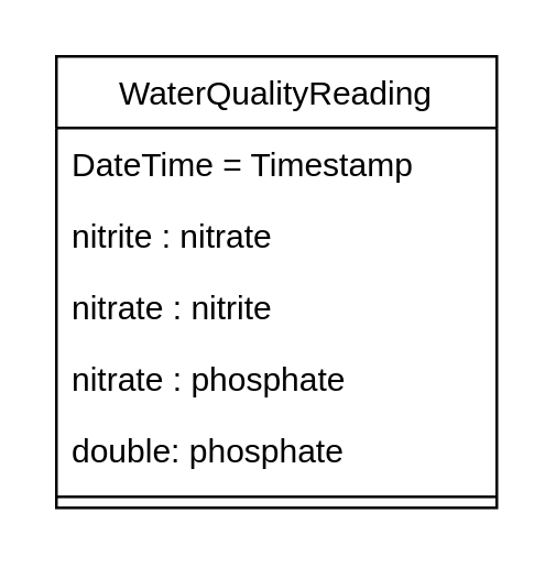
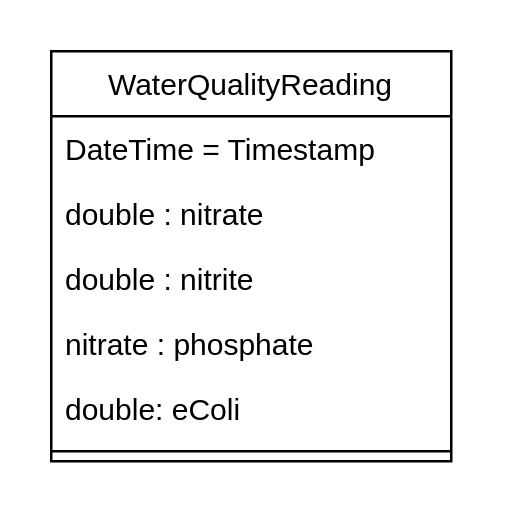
  <mxCell id="0" />
  <mxCell id="1" parent="0" />
  <mxCell id="2" value="WaterQualityReading" style="swimlane;fontStyle=0;align=center;verticalAlign=top;childLayout=stackLayout;horizontal=1;startSize=26;horizontalStack=0;resizeParent=1;resizeLast=0;collapsible=1;marginBottom=0;rounded=0;shadow=0;strokeWidth=1;" vertex="1" parent="1"><mxGeometry x="20" y="20" width="160" height="164" as="geometry"><mxRectangle x="340" y="380" width="170" height="26" as="alternateBounds" /></mxGeometry></mxCell>
  <mxCell id="3" value="DateTime = Timestamp" style="text;align=left;verticalAlign=top;spacingLeft=4;spacingRight=4;overflow=hidden;rotatable=0;points=[[0,0.5],[1,0.5]];portConstraint=eastwest;" vertex="1" parent="2"><mxGeometry y="26" width="160" height="26" as="geometry" /></mxCell>
- <mxCell id="4" value="nitrite : nitrate" style="text;align=left;verticalAlign=top;spacingLeft=4;spacingRight=4;overflow=hidden;rotatable=0;points=[[0,0.5],[1,0.5]];portConstraint=eastwest;" vertex="1" parent="2"><mxGeometry y="52" width="160" height="26" as="geometry" /></mxCell>
- <mxCell id="5" value="nitrate : nitrite" style="text;align=left;verticalAlign=top;spacingLeft=4;spacingRight=4;overflow=hidden;rotatable=0;points=[[0,0.5],[1,0.5]];portConstraint=eastwest;" vertex="1" parent="2"><mxGeometry y="78" width="160" height="26" as="geometry" /></mxCell>
+ <mxCell id="4" value="double : nitrate" style="text;align=left;verticalAlign=top;spacingLeft=4;spacingRight=4;overflow=hidden;rotatable=0;points=[[0,0.5],[1,0.5]];portConstraint=eastwest;" vertex="1" parent="2"><mxGeometry y="52" width="160" height="26" as="geometry" /></mxCell>
+ <mxCell id="5" value="double : nitrite" style="text;align=left;verticalAlign=top;spacingLeft=4;spacingRight=4;overflow=hidden;rotatable=0;points=[[0,0.5],[1,0.5]];portConstraint=eastwest;" vertex="1" parent="2"><mxGeometry y="78" width="160" height="26" as="geometry" /></mxCell>
  <mxCell id="6" value="nitrate : phosphate" style="text;align=left;verticalAlign=top;spacingLeft=4;spacingRight=4;overflow=hidden;rotatable=0;points=[[0,0.5],[1,0.5]];portConstraint=eastwest;" vertex="1" parent="2"><mxGeometry y="104" width="160" height="26" as="geometry" /></mxCell>
- <mxCell id="7" value="double: phosphate" style="text;align=left;verticalAlign=top;spacingLeft=4;spacingRight=4;overflow=hidden;rotatable=0;points=[[0,0.5],[1,0.5]];portConstraint=eastwest;" vertex="1" parent="2"><mxGeometry y="130" width="160" height="26" as="geometry" /></mxCell>
+ <mxCell id="7" value="double: eColi" style="text;align=left;verticalAlign=top;spacingLeft=4;spacingRight=4;overflow=hidden;rotatable=0;points=[[0,0.5],[1,0.5]];portConstraint=eastwest;" vertex="1" parent="2"><mxGeometry y="130" width="160" height="26" as="geometry" /></mxCell>
  <mxCell id="8" value="" style="line;html=1;strokeWidth=1;align=left;verticalAlign=middle;spacingTop=-1;spacingLeft=3;spacingRight=3;rotatable=0;labelPosition=right;points=[];portConstraint=eastwest;" vertex="1" parent="2"><mxGeometry y="156" width="160" height="8" as="geometry" /></mxCell>
